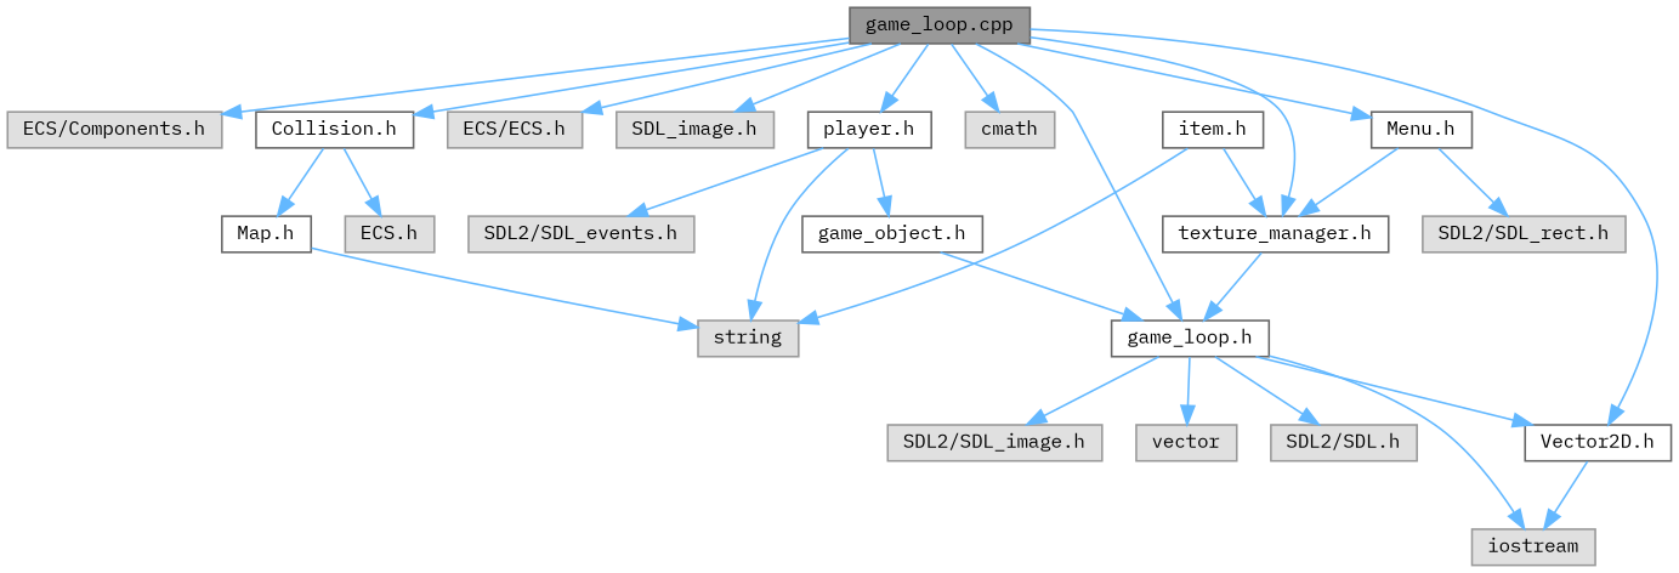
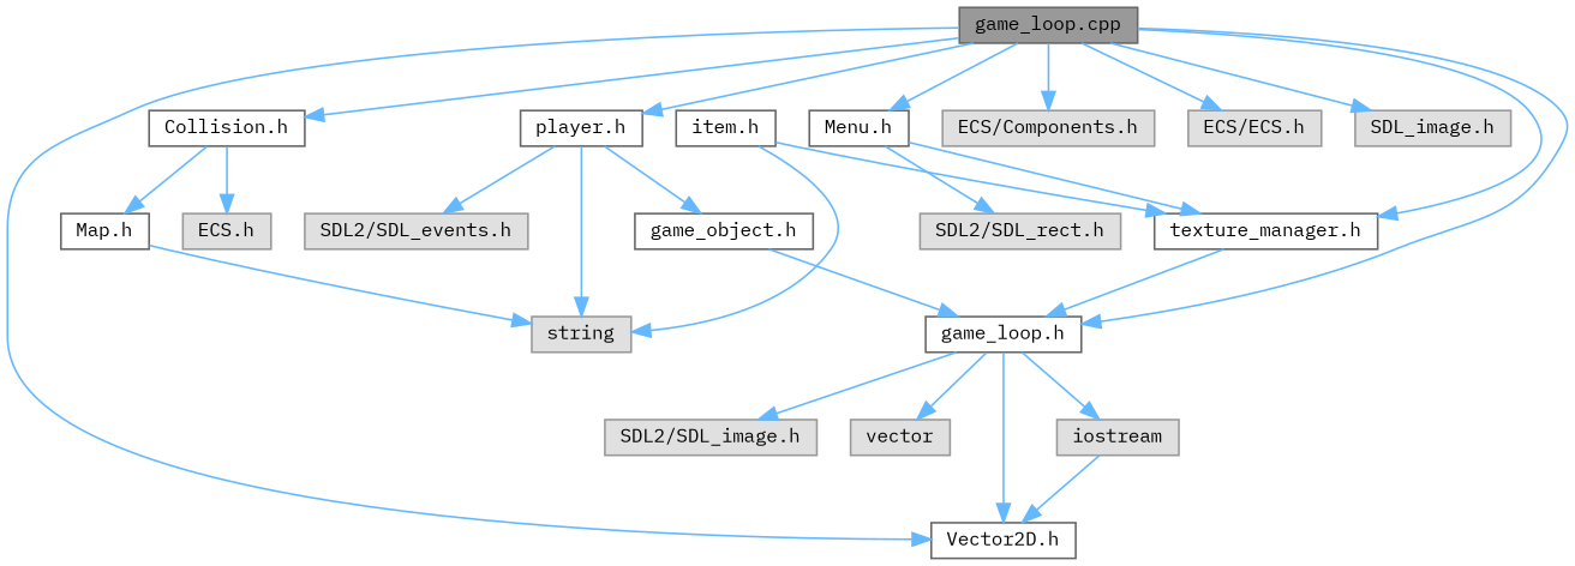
  digraph {
    fontname="IBM Plex Mono"
    node [color=grey60 fillcolor="#E0E0E0" fontname="IBM Plex Mono" fontsize=10 shape=box style=filled]
    edge [color=steelblue1 fontname="IBM Plex Mono" fontsize=10 labelfontname=Helvetica labelfontsize=10 style=solid]
    n1 [color=gray40 fillcolor=grey60 fontcolor=black height=0.2 label="game_loop.cpp" width=0.4]
    n2 [color=grey40 fillcolor=white height=0.2 label="game_loop.h" width=0.4]
    n3 [color=grey40 fillcolor=white height=0.2 label="Vector2D.h" width=0.4]
    n4 [color=grey40 fillcolor=white height=0.2 label="texture_manager.h" width=0.4]
    n5 [color=grey40 fillcolor=white height=0.2 label="player.h" width=0.4]
    n6 [color=grey40 fillcolor=white height=0.2 label="Collision.h" width=0.4]
    n7 [height=0.2 label="ECS/Components.h" width=0.4]
    n8 [height=0.2 label="ECS/ECS.h" width=0.4]
    n9 [color=grey40 fillcolor=white height=0.2 label="Menu.h" width=0.4]
    n10 [height=0.2 label="SDL_image.h" width=0.4]
-   n11 [height=0.2 label=cmath width=0.4]
    n12 [height=0.2 label=iostream width=0.4]
-   n13 [height=0.2 label="SDL2/SDL.h" width=0.4]
    n14 [height=0.2 label="SDL2/SDL_image.h" width=0.4]
    n15 [height=0.2 label=vector width=0.4]
    n16 [height=0.2 label=string width=0.4]
    n17 [height=0.2 label="SDL2/SDL_events.h" width=0.4]
    n18 [color=grey40 fillcolor=white height=0.2 label="game_object.h" width=0.4]
    n19 [color=grey40 fillcolor=white height=0.2 label="Map.h" width=0.4]
    n20 [height=0.2 label="ECS.h" width=0.4]
    n21 [height=0.2 label="SDL2/SDL_rect.h" width=0.4]
    n22 [color=grey40 fillcolor=white height=0.2 label="item.h" width=0.4]
    n1 -> n2
    n1 -> n3
    n1 -> n4
    n1 -> n5
    n1 -> n6
    n1 -> n7
    n1 -> n8
    n1 -> n9
    n1 -> n10
-   n1 -> n11
    n2 -> n3
    n2 -> n12
-   n2 -> n13
    n2 -> n14
    n2 -> n15
-   n3 -> n12
+   n12 -> n3
    n4 -> n2
    n5 -> n16
    n5 -> n17
    n5 -> n18
    n6 -> n19
    n6 -> n20
    n9 -> n4
    n9 -> n21
    n18 -> n2
    n19 -> n16
    n22 -> n4
    n22 -> n16
  }
